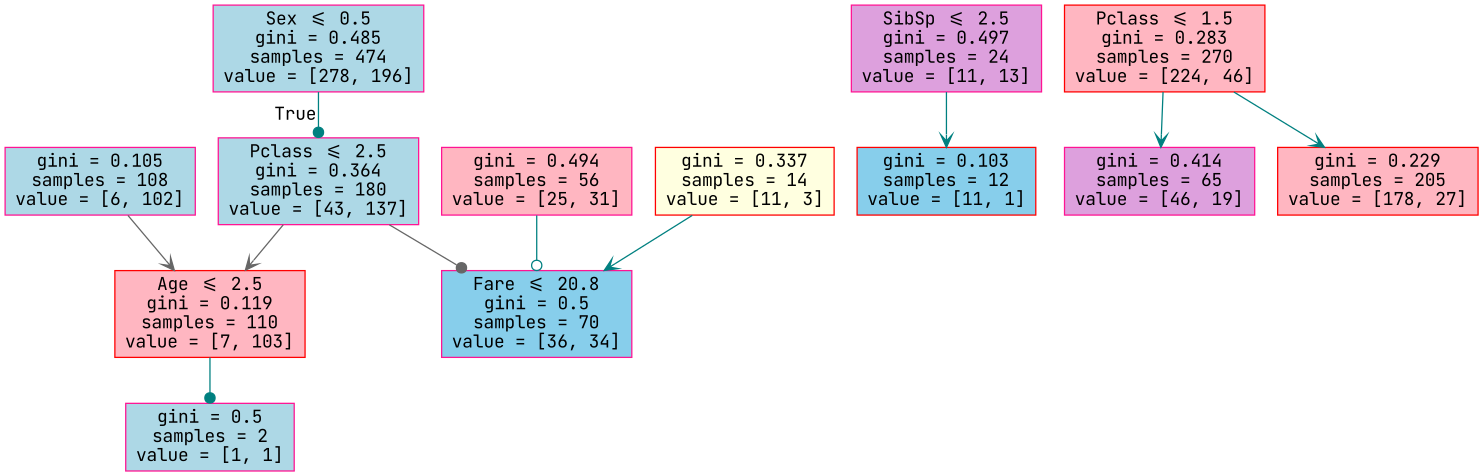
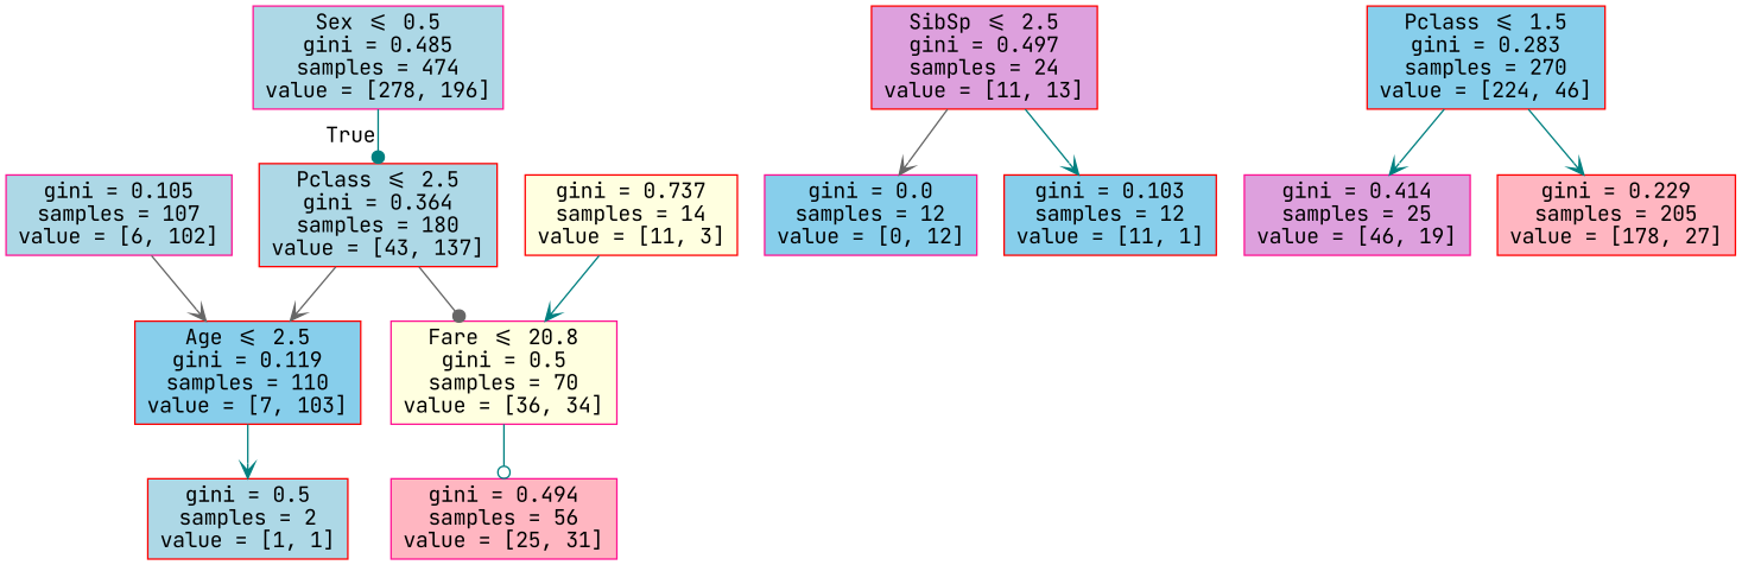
  digraph {
    fontname="JetBrains Mono"
    node [color=deeppink fillcolor=lightblue fontname="JetBrains Mono" shape=box style=filled]
    edge [arrowhead=vee color=teal fontname="JetBrains Mono"]
    n1 [label="Sex <= 0.5\ngini = 0.485\nsamples = 474\nvalue = [278, 196]"]
-   n2 [label="Pclass <= 2.5\ngini = 0.364\nsamples = 180\nvalue = [43, 137]"]
-   n3 [color=red fillcolor=lightpink label="Age <= 2.5\ngini = 0.119\nsamples = 110\nvalue = [7, 103]"]
-   n4 [fillcolor=skyblue label="Fare <= 20.8\ngini = 0.5\nsamples = 70\nvalue = [36, 34]"]
-   n5 [label="gini = 0.5\nsamples = 2\nvalue = [1, 1]"]
+   n2 [color=red label="Pclass <= 2.5\ngini = 0.364\nsamples = 180\nvalue = [43, 137]"]
+   n3 [color=red fillcolor=skyblue label="Age <= 2.5\ngini = 0.119\nsamples = 110\nvalue = [7, 103]"]
+   n4 [fillcolor=lightyellow label="Fare <= 20.8\ngini = 0.5\nsamples = 70\nvalue = [36, 34]"]
+   n5 [color=red label="gini = 0.5\nsamples = 2\nvalue = [1, 1]"]
    n6 [fillcolor=lightpink label="gini = 0.494\nsamples = 56\nvalue = [25, 31]"]
-   n7 [label="gini = 0.105\nsamples = 108\nvalue = [6, 102]"]
-   n8 [color=red fillcolor=lightyellow label="gini = 0.337\nsamples = 14\nvalue = [11, 3]"]
-   n9 [fillcolor=plum label="SibSp <= 2.5\ngini = 0.497\nsamples = 24\nvalue = [11, 13]"]
+   n7 [label="gini = 0.105\nsamples = 107\nvalue = [6, 102]"]
+   n8 [color=red fillcolor=lightyellow label="gini = 0.737\nsamples = 14\nvalue = [11, 3]"]
+   n9 [color=red fillcolor=plum label="SibSp <= 2.5\ngini = 0.497\nsamples = 24\nvalue = [11, 13]"]
+   n10 [fillcolor=skyblue label="gini = 0.0\nsamples = 12\nvalue = [0, 12]"]
    n11 [color=red fillcolor=skyblue label="gini = 0.103\nsamples = 12\nvalue = [11, 1]"]
-   n12 [color=red fillcolor=lightpink label="Pclass <= 1.5\ngini = 0.283\nsamples = 270\nvalue = [224, 46]"]
-   n13 [fillcolor=plum label="gini = 0.414\nsamples = 65\nvalue = [46, 19]"]
+   n12 [color=red fillcolor=skyblue label="Pclass <= 1.5\ngini = 0.283\nsamples = 270\nvalue = [224, 46]"]
+   n13 [fillcolor=plum label="gini = 0.414\nsamples = 25\nvalue = [46, 19]"]
    n14 [color=red fillcolor=lightpink label="gini = 0.229\nsamples = 205\nvalue = [178, 27]"]
    n1 -> n2 [arrowhead=dot headlabel=True labelangle=45 labeldistance=2.5]
    n2 -> n3 [color=gray40]
    n2 -> n4 [arrowhead=dot color=gray40]
-   n3 -> n5 [arrowhead=dot]
-   n6 -> n4 [arrowhead=odot]
+   n3 -> n5
+   n4 -> n6 [arrowhead=odot]
    n7 -> n3 [color=gray40]
    n8 -> n4
+   n9 -> n10 [color=gray40]
    n9 -> n11
    n12 -> n13
    n12 -> n14
  }
